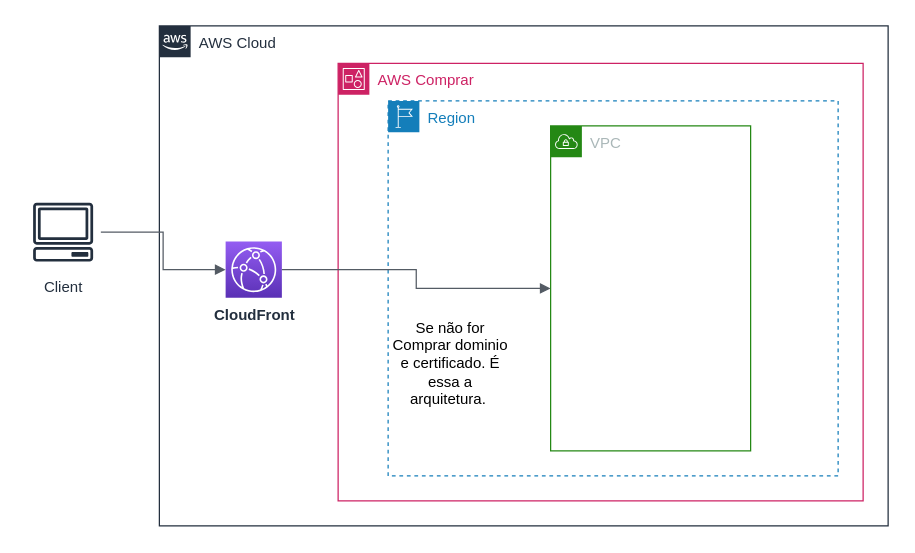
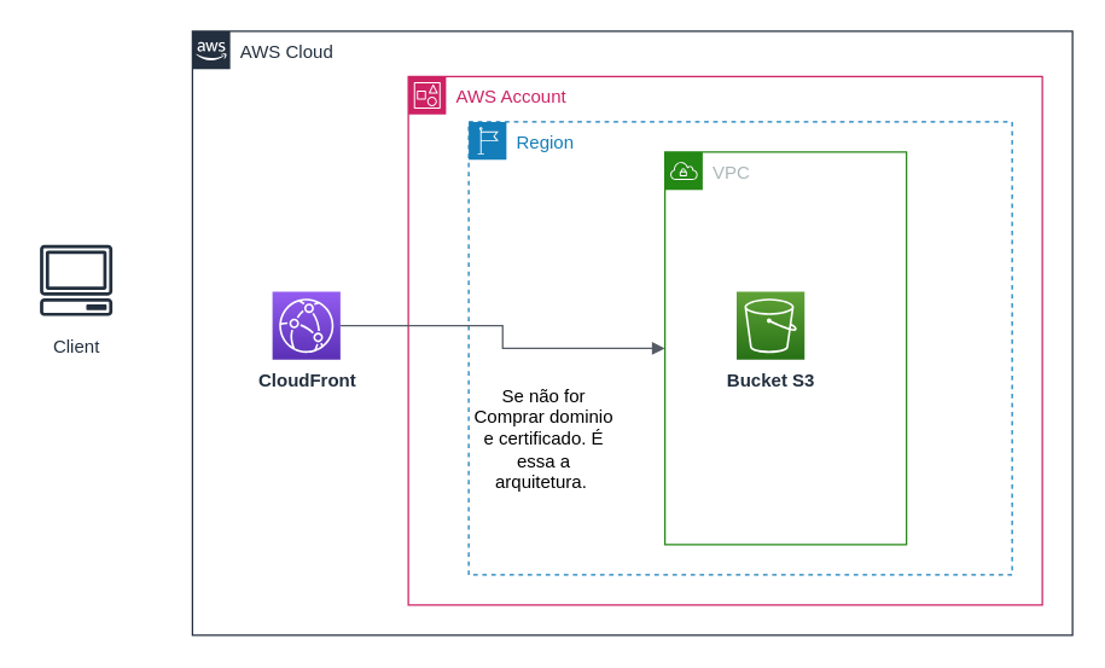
  <mxCell id="0" />
  <mxCell id="1" parent="0" />
  <mxCell id="2" value="AWS Cloud" style="points=[[0,0],[0.25,0],[0.5,0],[0.75,0],[1,0],[1,0.25],[1,0.5],[1,0.75],[1,1],[0.75,1],[0.5,1],[0.25,1],[0,1],[0,0.75],[0,0.5],[0,0.25]];outlineConnect=0;gradientColor=none;html=1;whiteSpace=wrap;fontSize=12;fontStyle=0;container=1;pointerEvents=0;collapsible=0;recursiveResize=0;shape=mxgraph.aws4.group;grIcon=mxgraph.aws4.group_aws_cloud_alt;strokeColor=#232F3E;fillColor=none;verticalAlign=top;align=left;spacingLeft=30;fontColor=#232F3E;dashed=0;" parent="1" vertex="1"><mxGeometry x="127" y="20" width="583" height="400" as="geometry" /></mxCell>
  <mxCell id="3" value="&lt;b&gt;CloudFront&lt;/b&gt;" style="sketch=0;points=[[0,0,0],[0.25,0,0],[0.5,0,0],[0.75,0,0],[1,0,0],[0,1,0],[0.25,1,0],[0.5,1,0],[0.75,1,0],[1,1,0],[0,0.25,0],[0,0.5,0],[0,0.75,0],[1,0.25,0],[1,0.5,0],[1,0.75,0]];outlineConnect=0;fontColor=#232F3E;gradientColor=#945DF2;gradientDirection=north;fillColor=#5A30B5;strokeColor=#ffffff;dashed=0;verticalLabelPosition=bottom;verticalAlign=top;align=center;html=1;fontSize=12;fontStyle=0;aspect=fixed;shape=mxgraph.aws4.resourceIcon;resIcon=mxgraph.aws4.cloudfront;" parent="2" vertex="1"><mxGeometry x="53" y="172.5" width="45" height="45" as="geometry" /></mxCell>
- <mxCell id="4" value="" style="edgeStyle=orthogonalEdgeStyle;html=1;endArrow=block;elbow=vertical;startArrow=none;endFill=1;strokeColor=#545B64;rounded=0;" parent="1" source="10" target="3" edge="1"><mxGeometry width="100" relative="1" as="geometry"><mxPoint x="97" y="220" as="sourcePoint" /><mxPoint x="197" y="200" as="targetPoint" /><Array as="points" /></mxGeometry></mxCell>
- <mxCell id="5" value="AWS Comprar" style="points=[[0,0],[0.25,0],[0.5,0],[0.75,0],[1,0],[1,0.25],[1,0.5],[1,0.75],[1,1],[0.75,1],[0.5,1],[0.25,1],[0,1],[0,0.75],[0,0.5],[0,0.25]];outlineConnect=0;gradientColor=none;html=1;whiteSpace=wrap;fontSize=12;fontStyle=0;container=1;pointerEvents=0;collapsible=0;recursiveResize=0;shape=mxgraph.aws4.group;grIcon=mxgraph.aws4.group_account;strokeColor=#CD2264;fillColor=none;verticalAlign=top;align=left;spacingLeft=30;fontColor=#CD2264;dashed=0;" parent="1" vertex="1"><mxGeometry x="270" y="50" width="420" height="350" as="geometry" /></mxCell>
+ <mxCell id="5" value="AWS Account" style="points=[[0,0],[0.25,0],[0.5,0],[0.75,0],[1,0],[1,0.25],[1,0.5],[1,0.75],[1,1],[0.75,1],[0.5,1],[0.25,1],[0,1],[0,0.75],[0,0.5],[0,0.25]];outlineConnect=0;gradientColor=none;html=1;whiteSpace=wrap;fontSize=12;fontStyle=0;container=1;pointerEvents=0;collapsible=0;recursiveResize=0;shape=mxgraph.aws4.group;grIcon=mxgraph.aws4.group_account;strokeColor=#CD2264;fillColor=none;verticalAlign=top;align=left;spacingLeft=30;fontColor=#CD2264;dashed=0;" parent="1" vertex="1"><mxGeometry x="270" y="50" width="420" height="350" as="geometry" /></mxCell>
  <mxCell id="6" value="Region" style="points=[[0,0],[0.25,0],[0.5,0],[0.75,0],[1,0],[1,0.25],[1,0.5],[1,0.75],[1,1],[0.75,1],[0.5,1],[0.25,1],[0,1],[0,0.75],[0,0.5],[0,0.25]];outlineConnect=0;gradientColor=none;html=1;whiteSpace=wrap;fontSize=12;fontStyle=0;container=1;pointerEvents=0;collapsible=0;recursiveResize=0;shape=mxgraph.aws4.group;grIcon=mxgraph.aws4.group_region;strokeColor=#147EBA;fillColor=none;verticalAlign=top;align=left;spacingLeft=30;fontColor=#147EBA;dashed=1;" parent="5" vertex="1"><mxGeometry x="40" y="30" width="360" height="300" as="geometry" /></mxCell>
+ <mxCell id="7" value="&lt;b&gt;Bucket S3&lt;/b&gt;" style="sketch=0;points=[[0,0,0],[0.25,0,0],[0.5,0,0],[0.75,0,0],[1,0,0],[0,1,0],[0.25,1,0],[0.5,1,0],[0.75,1,0],[1,1,0],[0,0.25,0],[0,0.5,0],[0,0.75,0],[1,0.25,0],[1,0.5,0],[1,0.75,0]];outlineConnect=0;fontColor=#232F3E;gradientColor=#60A337;gradientDirection=north;fillColor=#277116;strokeColor=#ffffff;dashed=0;verticalLabelPosition=bottom;verticalAlign=top;align=center;html=1;fontSize=12;fontStyle=0;aspect=fixed;shape=mxgraph.aws4.resourceIcon;resIcon=mxgraph.aws4.s3;" parent="6" vertex="1"><mxGeometry x="177.5" y="112.5" width="45" height="45" as="geometry" /></mxCell>
  <mxCell id="8" value="Se não for Comprar dominio e certificado. É essa a arquitetura.&amp;nbsp;" style="text;html=1;strokeColor=none;fillColor=none;align=center;verticalAlign=middle;whiteSpace=wrap;rounded=0;" parent="6" vertex="1"><mxGeometry y="180" width="100" height="60" as="geometry" /></mxCell>
  <mxCell id="9" value="VPC" style="points=[[0,0],[0.25,0],[0.5,0],[0.75,0],[1,0],[1,0.25],[1,0.5],[1,0.75],[1,1],[0.75,1],[0.5,1],[0.25,1],[0,1],[0,0.75],[0,0.5],[0,0.25]];outlineConnect=0;gradientColor=none;html=1;whiteSpace=wrap;fontSize=12;fontStyle=0;container=1;pointerEvents=0;collapsible=0;recursiveResize=0;shape=mxgraph.aws4.group;grIcon=mxgraph.aws4.group_vpc;strokeColor=#248814;fillColor=none;verticalAlign=top;align=left;spacingLeft=30;fontColor=#AAB7B8;dashed=0;" parent="6" vertex="1"><mxGeometry x="130" y="20" width="160" height="260" as="geometry" /></mxCell>
  <mxCell id="10" value="Client" style="sketch=0;outlineConnect=0;fontColor=#232F3E;gradientColor=none;strokeColor=#232F3E;fillColor=#ffffff;dashed=0;verticalLabelPosition=bottom;verticalAlign=top;align=center;html=1;fontSize=12;fontStyle=0;aspect=fixed;shape=mxgraph.aws4.resourceIcon;resIcon=mxgraph.aws4.client;" parent="1" vertex="1"><mxGeometry x="20" y="155" width="60" height="60" as="geometry" /></mxCell>
  <mxCell id="11" value="" style="edgeStyle=orthogonalEdgeStyle;html=1;endArrow=block;elbow=vertical;startArrow=none;endFill=1;strokeColor=#545B64;rounded=0;" parent="1" source="3" target="9" edge="1"><mxGeometry width="100" relative="1" as="geometry"><mxPoint x="483" y="270" as="sourcePoint" /><mxPoint x="583" y="270" as="targetPoint" /></mxGeometry></mxCell>
